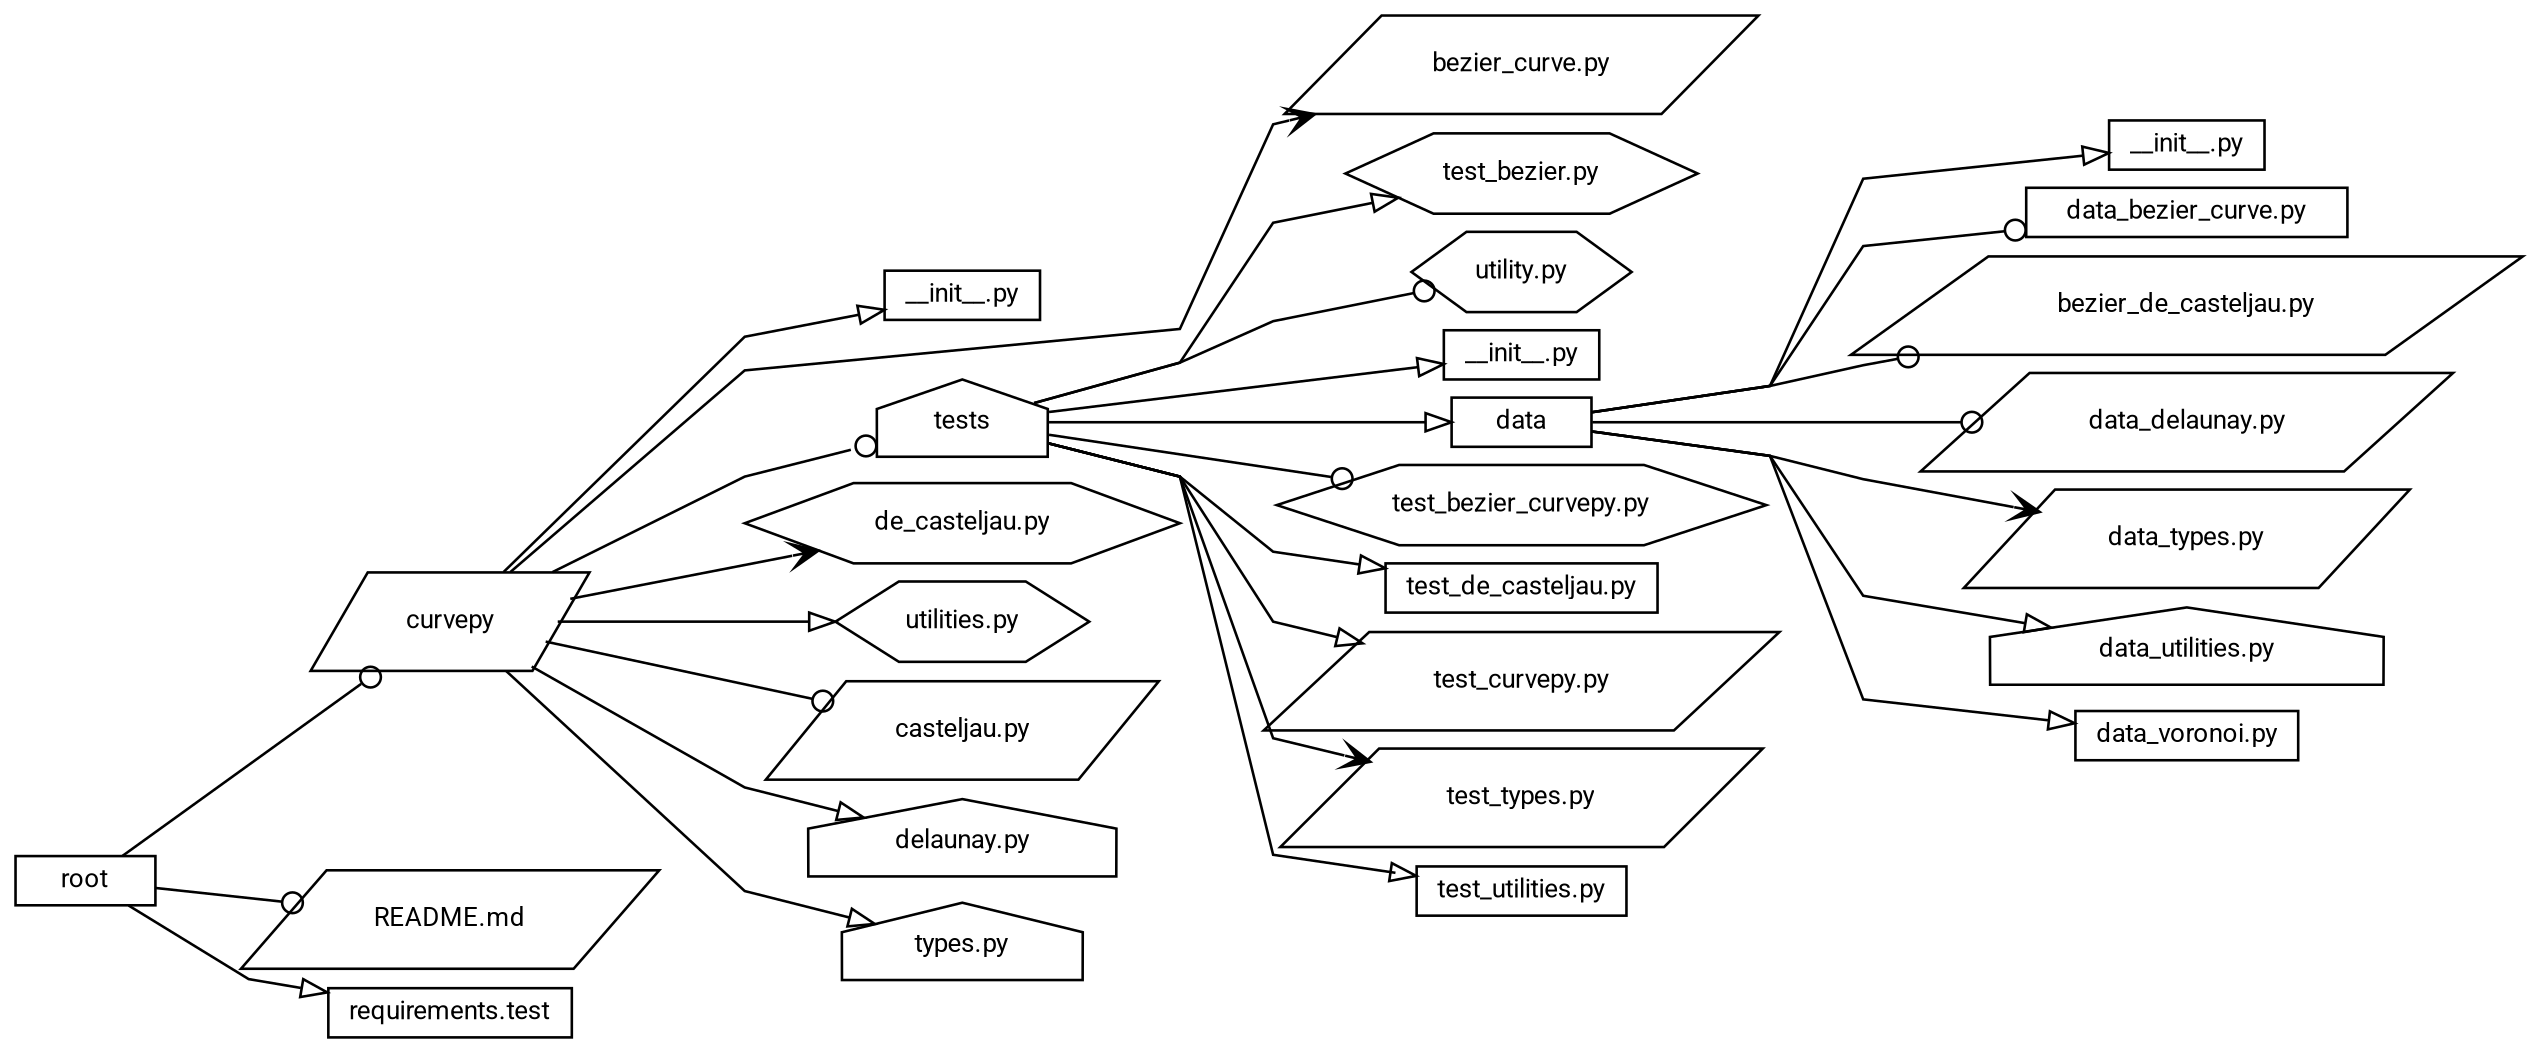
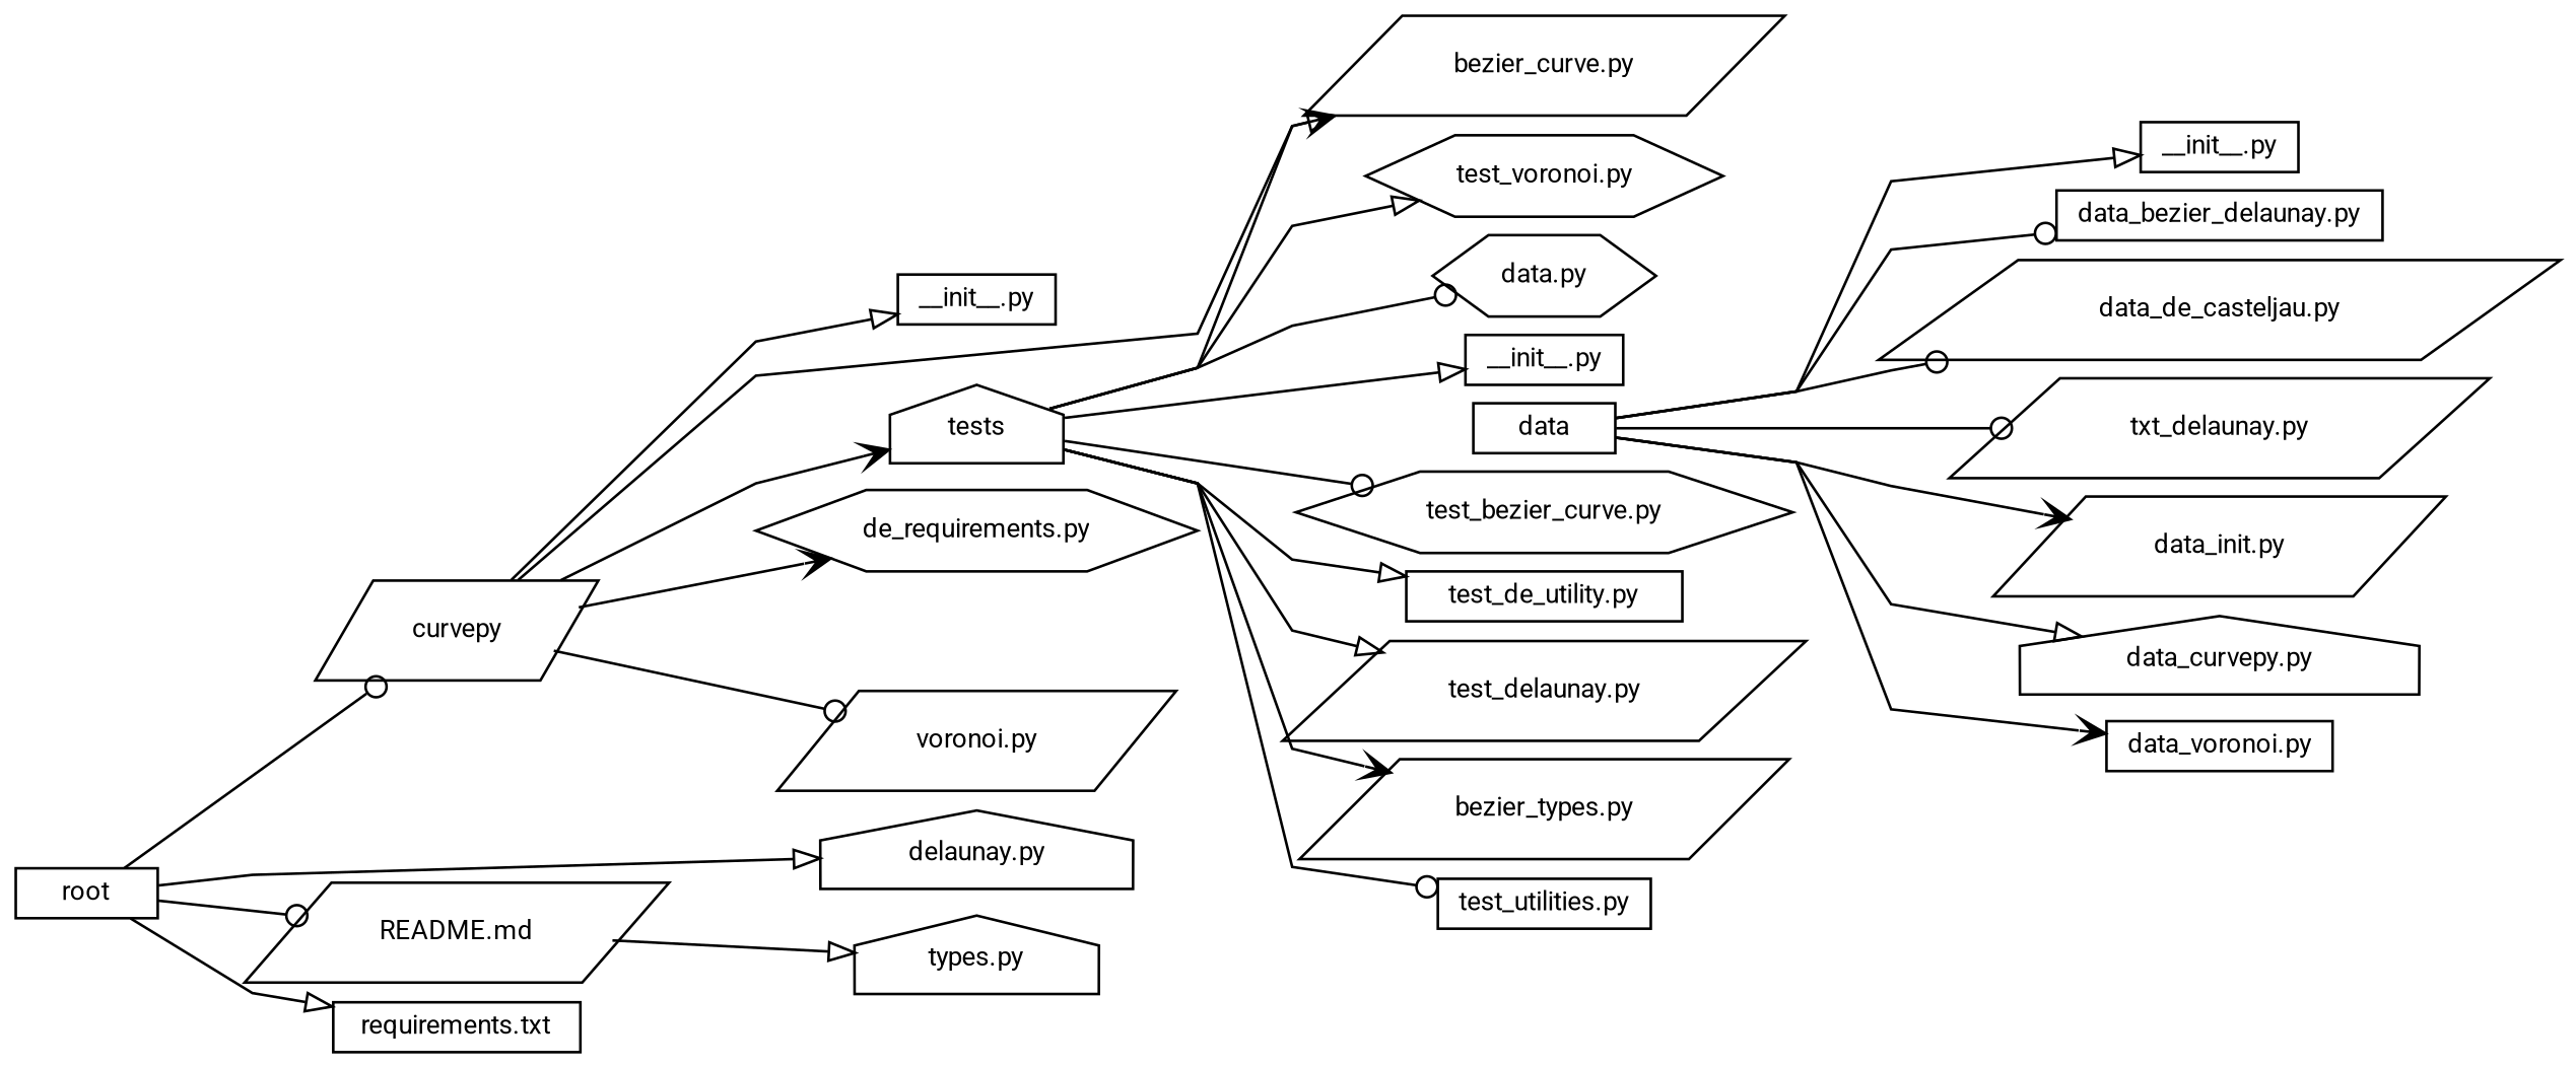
  digraph {
    fontname=Roboto
    nodesep=0.1
    rankdir=LR
    ranksep=0.5
    splines=polyline
    node [fontname=Roboto fontsize=10 shape=box]
    edge [arrowhead=onormal fontname=Roboto fontsize=10]
    n1 [height=.25 label="__init__.py"]
    n2 [height=.25 label="__init__.py"]
    n3 [height=.25 label="__init__.py"]
    root [height=.25]
    curvepy [height=.25 shape=parallelogram]
    "README.md" [height=.25 shape=parallelogram]
-   "requirements.txt" [height=.25 label="requirements.test"]
+   "requirements.txt" [height=.25]
    "bezier_curve.py" [height=.25 shape=parallelogram]
-   "de_casteljau.py" [height=.25 shape=hexagon]
+   "de_casteljau.py" [height=.25 shape=hexagon label="de_requirements.py"]
    "delaunay.py" [height=.25 shape=house]
    tests [height=.25 shape=house]
    "types.py" [height=.25 shape=house]
-   "utilities.py" [height=.25 shape=hexagon]
-   "voronoi.py" [height=.25 shape=parallelogram label="casteljau.py"]
+   "voronoi.py" [height=.25 shape=parallelogram]
    data [height=.25]
-   "test_bezier_curve.py" [height=.25 shape=hexagon label="test_bezier_curvepy.py"]
-   "test_de_casteljau.py" [height=.25]
-   "test_delaunay.py" [height=.25 shape=parallelogram label="test_curvepy.py"]
-   "test_types.py" [height=.25 shape=parallelogram]
+   "test_bezier_curve.py" [height=.25 shape=hexagon]
+   "test_de_casteljau.py" [height=.25 label="test_de_utility.py"]
+   "test_delaunay.py" [height=.25 shape=parallelogram]
+   "test_types.py" [height=.25 shape=parallelogram label="bezier_types.py"]
    "test_utilities.py" [height=.25]
-   "test_voronoi.py" [height=.25 shape=hexagon label="test_bezier.py"]
-   "utility.py" [height=.25 shape=hexagon]
-   "data_bezier_curve.py" [height=.25]
-   "data_de_casteljau.py" [height=.25 shape=parallelogram label="bezier_de_casteljau.py"]
-   "data_delaunay.py" [height=.25 shape=parallelogram]
-   "data_types.py" [height=.25 shape=parallelogram]
-   "data_utilities.py" [height=.25 shape=house]
+   "test_voronoi.py" [height=.25 shape=hexagon]
+   "utility.py" [height=.25 shape=hexagon label="data.py"]
+   "data_bezier_curve.py" [height=.25 label="data_bezier_delaunay.py"]
+   "data_de_casteljau.py" [height=.25 shape=parallelogram]
+   "data_delaunay.py" [height=.25 shape=parallelogram label="txt_delaunay.py"]
+   "data_types.py" [height=.25 shape=parallelogram label="data_init.py"]
+   "data_utilities.py" [height=.25 shape=house label="data_curvepy.py"]
    "data_voronoi.py" [height=.25]
    root -> curvepy [arrowhead=odot]
    root -> "README.md" [arrowhead=odot]
    root -> "requirements.txt"
    curvepy -> n1
    curvepy -> "bezier_curve.py" [arrowhead=vee]
    curvepy -> "de_casteljau.py" [arrowhead=vee]
-   curvepy -> "delaunay.py"
-   curvepy -> tests [arrowhead=odot]
-   curvepy -> "types.py"
-   curvepy -> "utilities.py"
+   root -> "delaunay.py"
+   curvepy -> tests [arrowhead=vee]
+   "README.md" -> "types.py"
    curvepy -> "voronoi.py" [arrowhead=odot]
    tests -> n2
-   tests -> data
+   tests -> "bezier_curve.py"
    tests -> "test_bezier_curve.py" [arrowhead=odot]
    tests -> "test_de_casteljau.py"
    tests -> "test_delaunay.py"
    tests -> "test_types.py" [arrowhead=vee]
-   tests -> "test_utilities.py"
+   tests -> "test_utilities.py" [arrowhead=odot]
    tests -> "test_voronoi.py"
    tests -> "utility.py" [arrowhead=odot]
    data -> n3
    data -> "data_bezier_curve.py" [arrowhead=odot]
    data -> "data_de_casteljau.py" [arrowhead=odot]
    data -> "data_delaunay.py" [arrowhead=odot]
    data -> "data_types.py" [arrowhead=vee]
    data -> "data_utilities.py"
-   data -> "data_voronoi.py"
+   data -> "data_voronoi.py" [arrowhead=vee]
  }
